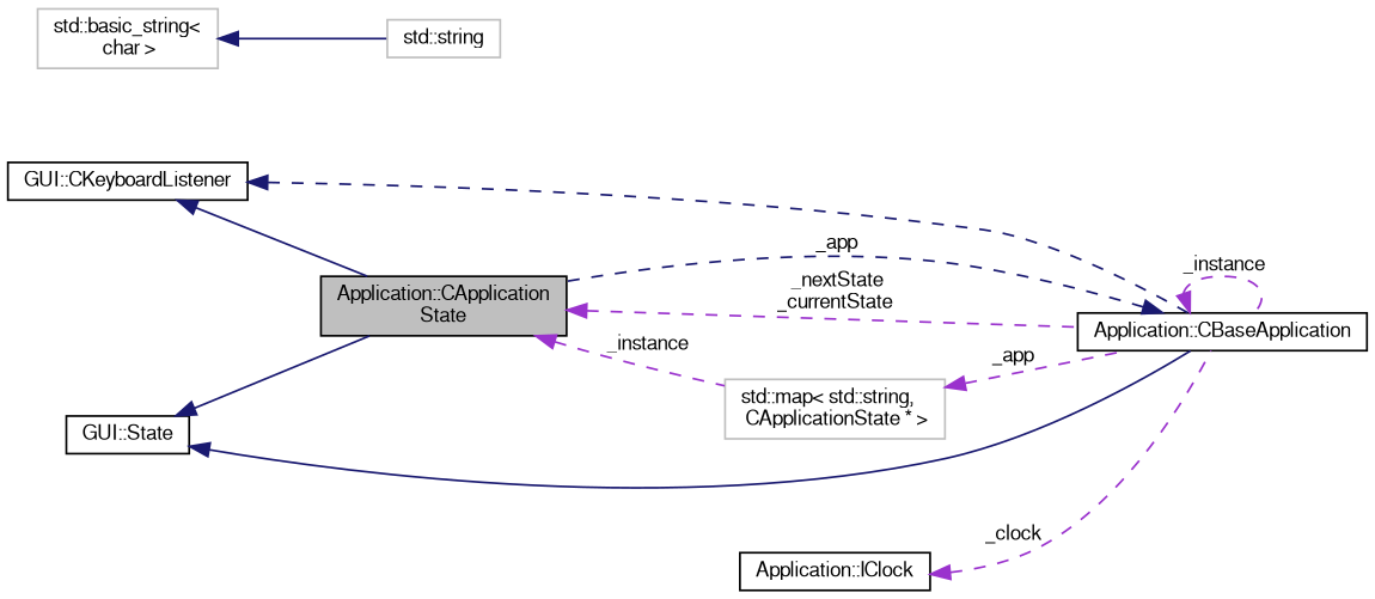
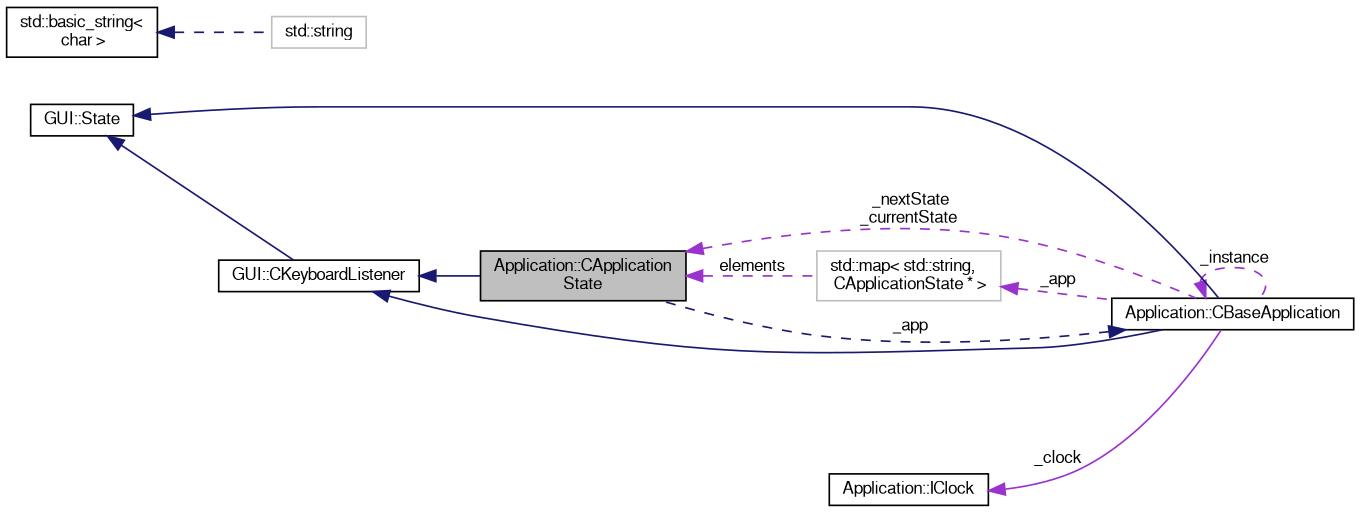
  digraph {
    rankdir=LR
    node [color=black fillcolor=white fontname=FreeSans fontsize=10 shape=record style=filled]
    edge [color=midnightblue dir=back fontname=FreeSans fontsize=10 labelfontname=FreeSans labelfontsize=10 style=dashed]
    n1 [fillcolor=grey75 fontcolor=black height=0.2 label="Application::CApplication\lState" width=0.4]
    n2 [height=0.2 label="Application::CBaseApplication" width=0.4]
    n3 [color=grey75 height=0.2 label="std::map\< std::string,\l CApplicationState * \>" width=0.4]
    n4 [height=0.2 label="GUI::CKeyboardListener" width=0.4]
    n5 [height=0.2 label="GUI::State" width=0.4]
    n6 [height=0.2 label="Application::IClock" width=0.4]
    n7 [color=grey75 height=0.2 label="std::string" width=0.4]
-   n8 [color=grey75 height=0.2 label="std::basic_string\<\l char \>" width=0.4]
+   n8 [height=0.2 label="std::basic_string\<\l char \>" width=0.4]
    n1 -> n2 [color=darkorchid3 label=" _nextState\n_currentState"]
-   n1 -> n3 [color=darkorchid3 label=" _instance"]
+   n1 -> n3 [color=darkorchid3 label=" elements"]
    n2 -> n1 [label=" _app"]
    n2 -> n2 [color=darkorchid3 label=" _instance"]
    n3 -> n2 [color=darkorchid3 label=" _app"]
    n4 -> n1 [style=solid]
-   n4 -> n2
-   n5 -> n1 [style=solid]
+   n4 -> n2 [style=solid]
+   n5 -> n4 [style=solid]
    n5 -> n2 [style=solid]
-   n6 -> n2 [color=darkorchid3 label=" _clock"]
-   n8 -> n7 [style=solid]
+   n6 -> n2 [color=darkorchid3 label=" _clock" style=solid]
+   n8 -> n7
  }
